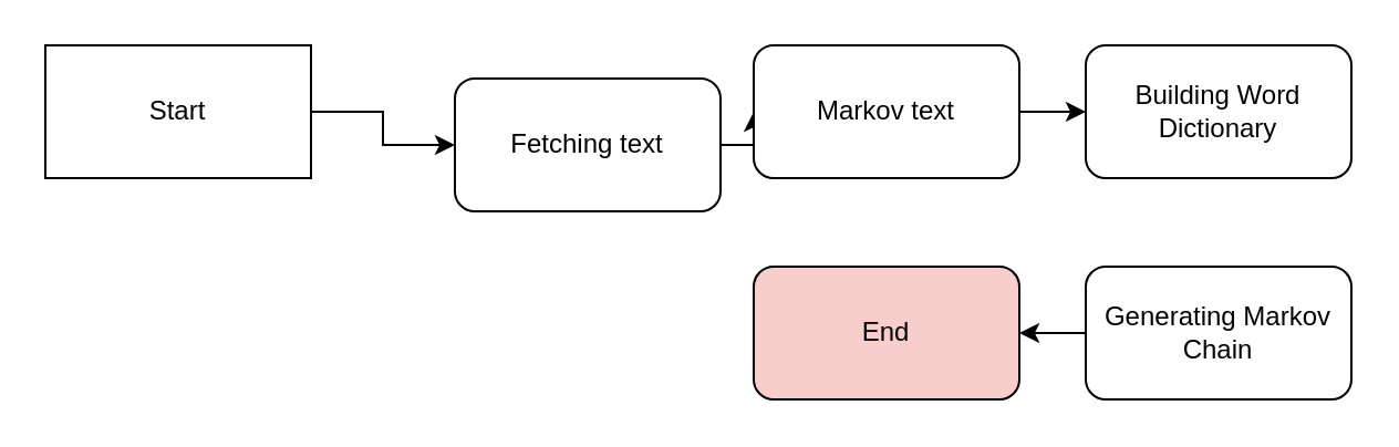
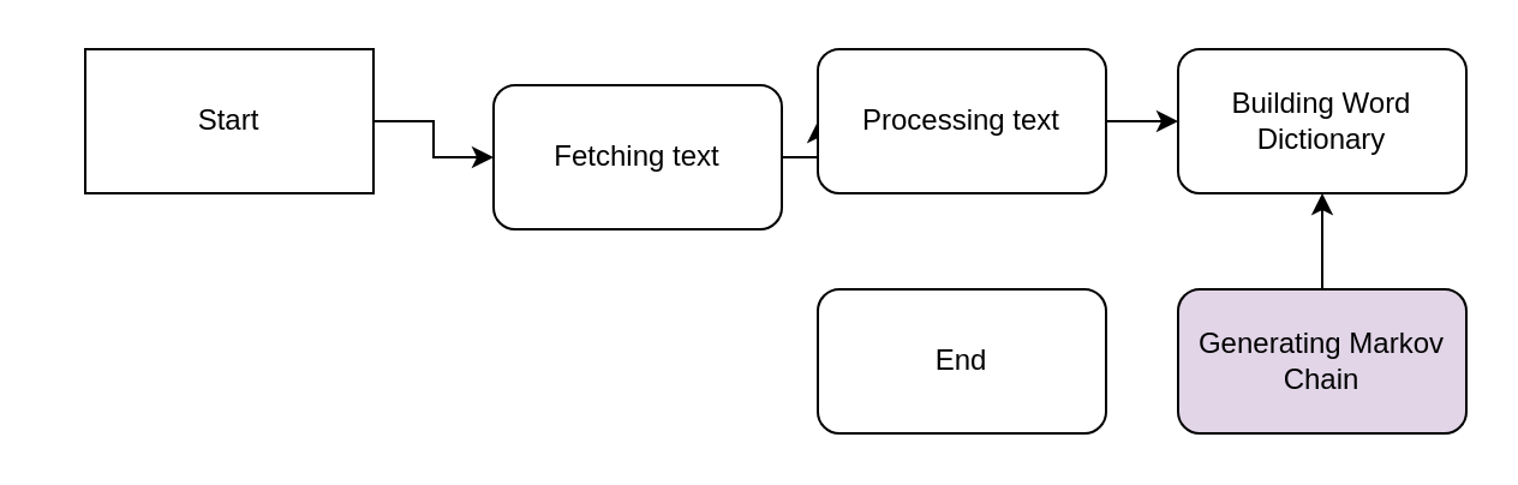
  <mxCell id="0" />
  <mxCell id="1" parent="0" />
  <mxCell id="2" style="edgeStyle=orthogonalEdgeStyle;rounded=0;orthogonalLoop=1;jettySize=auto;html=1;" edge="1" parent="1" source="3" target="5"><mxGeometry relative="1" as="geometry"><mxPoint x="394" y="0" as="targetPoint" /></mxGeometry></mxCell>
- <mxCell id="3" value="Start" style="rounded=0;whiteSpace=wrap;html=1;" vertex="1" parent="1"><mxGeometry x="20" y="20" width="120" height="60" as="geometry" /></mxCell>
+ <mxCell id="3" value="Start" style="rounded=0;whiteSpace=wrap;html=1;" vertex="1" parent="1"><mxGeometry x="35" y="20" width="120" height="60" as="geometry" /></mxCell>
  <mxCell id="4" style="edgeStyle=orthogonalEdgeStyle;rounded=0;orthogonalLoop=1;jettySize=auto;html=1;exitX=1;exitY=0.5;exitDx=0;exitDy=0;entryX=0;entryY=0.5;entryDx=0;entryDy=0;" edge="1" parent="1" source="5" target="7"><mxGeometry relative="1" as="geometry" /></mxCell>
  <mxCell id="5" value="Fetching text" style="rounded=1;whiteSpace=wrap;html=1;" vertex="1" parent="1"><mxGeometry x="205" y="35" width="120" height="60" as="geometry" /></mxCell>
  <mxCell id="6" style="edgeStyle=orthogonalEdgeStyle;rounded=0;orthogonalLoop=1;jettySize=auto;html=1;exitX=1;exitY=0.5;exitDx=0;exitDy=0;" edge="1" parent="1" source="7" target="8"><mxGeometry relative="1" as="geometry"><mxPoint x="500" y="50" as="targetPoint" /></mxGeometry></mxCell>
- <mxCell id="7" value="Markov text" style="rounded=1;whiteSpace=wrap;html=1;" vertex="1" parent="1"><mxGeometry x="340" y="20" width="120" height="60" as="geometry" /></mxCell>
+ <mxCell id="7" value="Processing text" style="rounded=1;whiteSpace=wrap;html=1;" vertex="1" parent="1"><mxGeometry x="340" y="20" width="120" height="60" as="geometry" /></mxCell>
  <mxCell id="8" value="Building Word Dictionary" style="rounded=1;whiteSpace=wrap;html=1;" vertex="1" parent="1"><mxGeometry x="490" y="20" width="120" height="60" as="geometry" /></mxCell>
- <mxCell id="9" value="" style="edgeStyle=orthogonalEdgeStyle;rounded=0;orthogonalLoop=1;jettySize=auto;html=1;" edge="1" parent="1" source="10" target="11"><mxGeometry relative="1" as="geometry" /></mxCell>
- <mxCell id="10" value="Generating Markov Chain" style="rounded=1;whiteSpace=wrap;html=1;" vertex="1" parent="1"><mxGeometry x="490" y="120" width="120" height="60" as="geometry" /></mxCell>
- <mxCell id="11" value="End" style="whiteSpace=wrap;html=1;rounded=1;fillColor=#f8cecc;" vertex="1" parent="1"><mxGeometry x="340" y="120" width="120" height="60" as="geometry" /></mxCell>
+ <mxCell id="9" value="" style="edgeStyle=orthogonalEdgeStyle;rounded=0;orthogonalLoop=1;jettySize=auto;html=1;" edge="1" parent="1" source="10" target="8"><mxGeometry relative="1" as="geometry" /></mxCell>
+ <mxCell id="10" value="Generating Markov Chain" style="rounded=1;whiteSpace=wrap;html=1;fillColor=#e1d5e7;" vertex="1" parent="1"><mxGeometry x="490" y="120" width="120" height="60" as="geometry" /></mxCell>
+ <mxCell id="11" value="End" style="whiteSpace=wrap;html=1;rounded=1;" vertex="1" parent="1"><mxGeometry x="340" y="120" width="120" height="60" as="geometry" /></mxCell>
